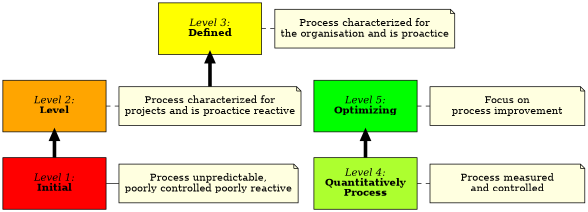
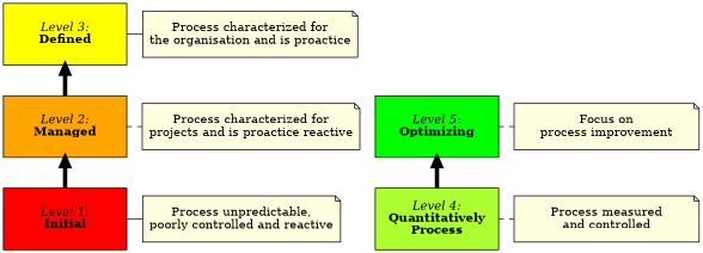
  graph {
    rankdir=BT
    splines=polyline
    node [fillcolor=lightyellow shape=box style=filled]
    edge [splines=polyline style=dashed]
    n1 [fillcolor=red height=1.0 label=<<I>Level 1:</I><BR/><B>Initial</B>> width=2]
-   n2 [height=0.75 label="Process unpredictable,\npoorly controlled poorly reactive" shape=note width=3]
-   n3 [fillcolor=orange height=1.0 label=<<I>Level 2:</I><BR/><B>Level</B>> width=2]
+   n2 [height=0.75 label="Process unpredictable,\npoorly controlled and reactive" shape=note width=3]
+   n3 [fillcolor=orange height=1.0 label=<<I>Level 2:</I><BR/><B>Managed</B>> width=2]
    n4 [height=0.75 label="Process characterized for\nprojects and is proactice reactive" shape=note width=3]
    n5 [fillcolor=yellow height=1.0 label=<<I>Level 3:</I><BR/><B>Defined</B>> width=2]
    n6 [height=0.75 label="Process characterized for\nthe organisation and is proactice" shape=note width=3]
    n7 [fillcolor=greenyellow height=1.0 label=<<I>Level 4:</I><BR/><B>Quantitatively<BR/>Process</B>> width=2]
    n8 [height=0.75 label="Process measured\nand controlled" shape=note width=3]
    n9 [fillcolor=green height=1.0 label=<<I>Level 5:</I><BR/><B>Optimizing</B>> width=2]
    n10 [height=0.75 label="Focus on\nprocess improvement" shape=note width=3]
    subgraph sub_1 {
      rank=same
      n1
      n2
    }
    subgraph sub_2 {
      rank=same
      n3
      n4
    }
    subgraph sub_3 {
      rank=same
      n5
      n6
    }
    subgraph sub_4 {
      rank=same
      n7
      n8
    }
    subgraph sub_5 {
      rank=same
      n9
      n10
    }
    n1 -- n2 [style=solid]
    n1 -- n3 [dir=forward penwidth=5 style=""]
    n3 -- n4
-   n4 -- n5 [dir=forward penwidth=5 style=""]
-   n5 -- n6
+   n3 -- n5 [dir=forward penwidth=5 style=""]
+   n5 -- n6 [style=solid]
    n7 -- n8
    n7 -- n9 [dir=forward penwidth=5 style=""]
    n9 -- n10
  }
